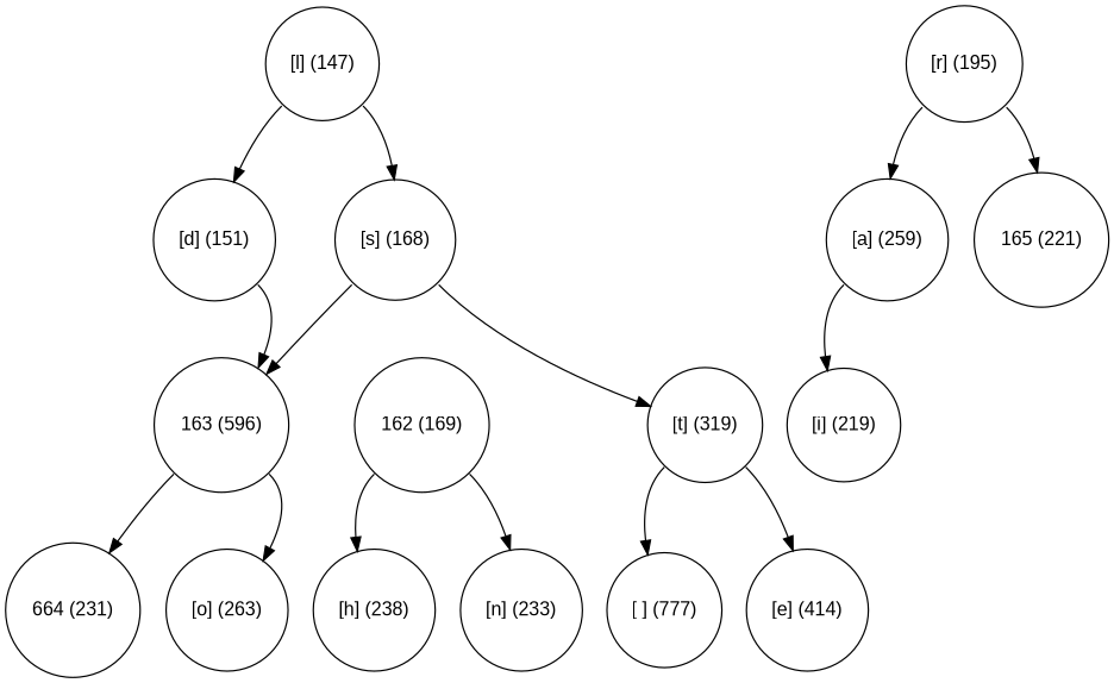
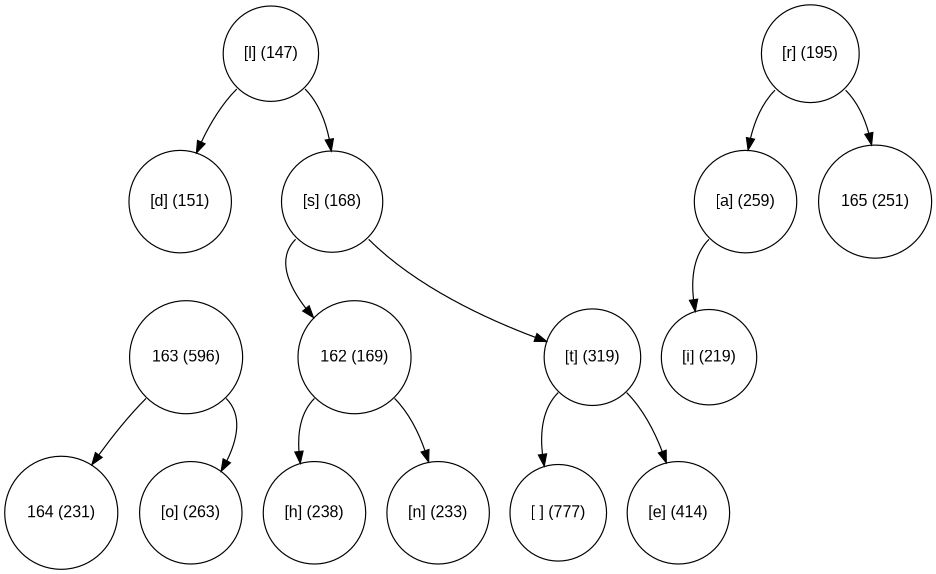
  digraph {
    node [fontname=Arial shape=circle]
    edge [tailport=sw]
    n1 [label="[l] (147)" width=0.5]
    n2 [label="[d] (151)" width=0.5]
    n3 [label="[s] (168)" width=0.5]
    n4 [label="163 (596)" width=0.5]
    n5 [label="162 (169)" width=0.5]
    n6 [label="[t] (319)" width=0.5]
    n7 [label="[r] (195)" width=0.5]
    n8 [label="[a] (259)" width=0.5]
-   n9 [label="165 (221)" width=0.5]
-   n10 [label="664 (231)" width=0.5]
+   n9 [label="165 (251)" width=0.5]
+   n10 [label="164 (231)" width=0.5]
    n11 [label="[o] (263)" width=0.5]
    n12 [label="[i] (219)" width=0.5]
    n13 [label="[h] (238)" width=0.5]
    n14 [label="[n] (233)" width=0.5]
    n15 [label="[ ] (777)" width=0.5]
    n16 [label="[e] (414)" width=0.5]
    n1 -> n2
    n1 -> n3 [tailport=se]
-   n2 -> n4 [tailport=se]
-   n3 -> n4
+   n3 -> n5
    n3 -> n6 [tailport=se]
    n4 -> n10
    n4 -> n11 [tailport=se]
    n5 -> n13
    n5 -> n14 [tailport=se]
    n6 -> n15
    n6 -> n16 [tailport=se]
    n7 -> n8
    n7 -> n9 [tailport=se]
    n8 -> n12
  }
